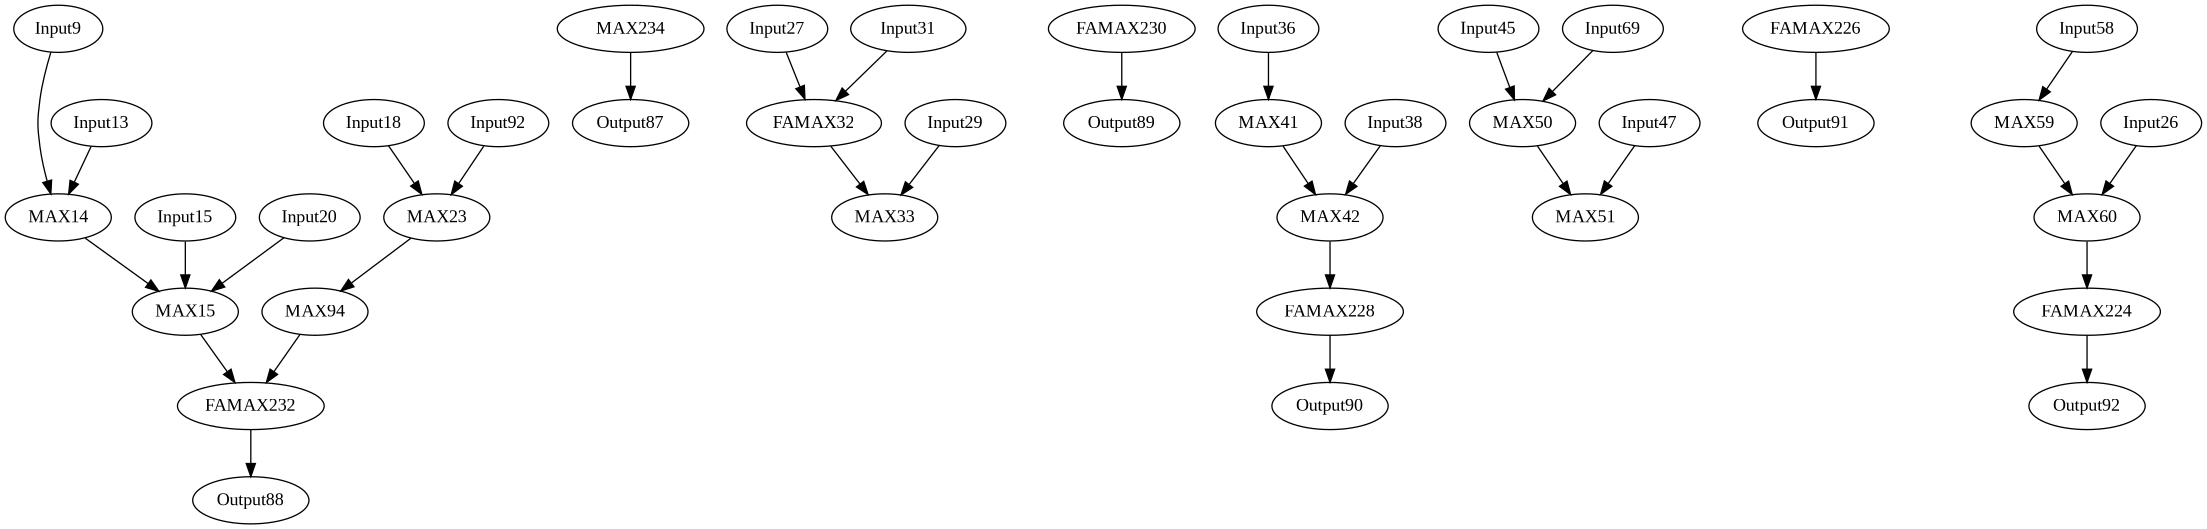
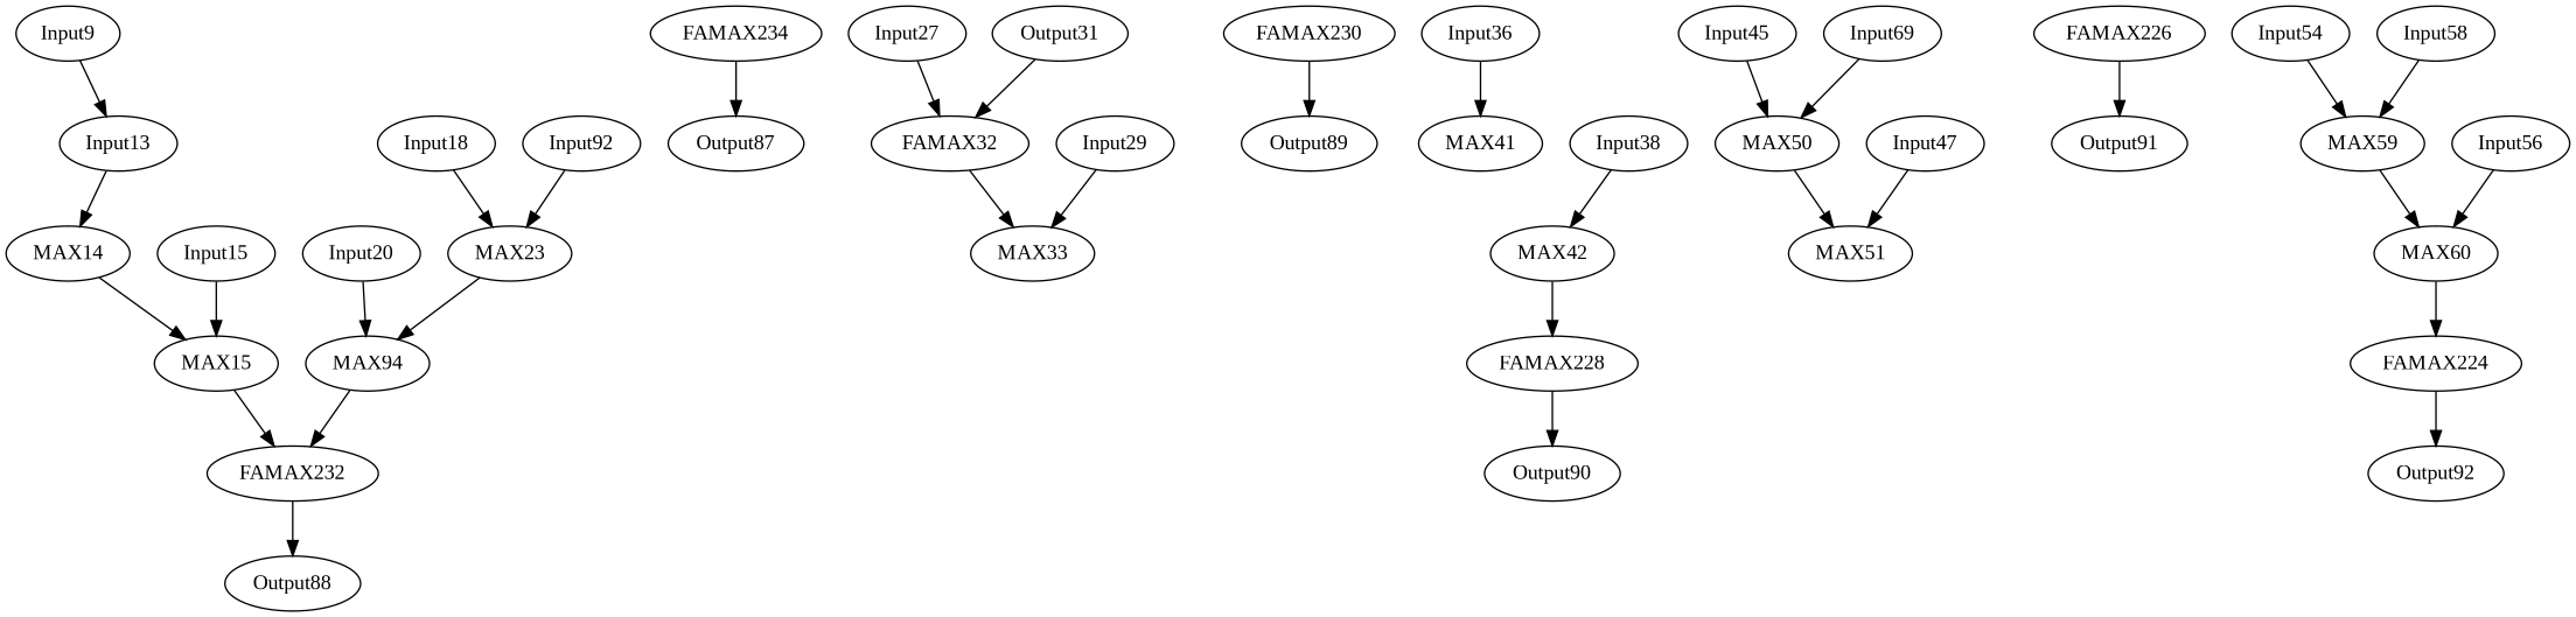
  digraph {
    fontname="Liberation Serif"
    node [fontname="Liberation Serif" opcode=input]
    edge [fontname="Liberation Serif" operand=0]
    Input9 [offset="0, 0" pattern="110, 3, -216, 27, -104, 27" ref_name=A0]
    MAX14 [opcode=fmax]
    MAX15 [opcode=fmax]
    n4 [label=Input15 offset="0, 2" pattern="110, 3, -216, 27, -104, 27" ref_name=A0]
    FAMAX232 [acc_first=1 acc_params="0, 3, 1, 729" opcode=famax]
    Input13 [offset="0, 4" pattern="110, 3, -216, 27, -104, 27" ref_name=A0]
-   FAMAX234 [acc_first=1 acc_params="0, 3, 1, 729" opcode=famax label=MAX234]
+   FAMAX234 [acc_first=1 acc_params="0, 3, 1, 729" opcode=famax]
    Output87 [offset="0, 0" opcode=output pattern="0, 3, 2, 27, 2, 27" ref_name=R0]
    Input18 [offset="0, 0" pattern="110, 3, -216, 27, -104, 27" ref_name=A1]
    MAX23 [opcode=fmax]
    n11 [label=MAX94 opcode=fmax]
    Input20 [offset="0, 2" pattern="110, 3, -216, 27, -104, 27" ref_name=A1]
    n13 [label=Input92 offset="0, 4" pattern="110, 3, -216, 27, -104, 27" ref_name=A1]
    Output88 [offset="0, 0" opcode=output pattern="0, 3, 2, 27, 2, 27" ref_name=R1]
    Input27 [offset="0, 0" pattern="110, 3, -216, 27, -104, 27" ref_name=A2]
    n16 [label=FAMAX32 opcode=fmax]
    MAX33 [opcode=fmax]
    Input29 [offset="0, 2" pattern="110, 3, -216, 27, -104, 27" ref_name=A2]
-   Input31 [offset="0, 4" pattern="110, 3, -216, 27, -104, 27" ref_name=A2]
+   Input31 [offset="0, 4" pattern="110, 3, -216, 27, -104, 27" ref_name=A2 label=Output31]
    FAMAX230 [acc_first=1 acc_params="0, 3, 1, 729" opcode=famax]
    Output89 [offset="0, 0" opcode=output pattern="0, 3, 2, 27, 2, 27" ref_name=R2]
    Input36 [offset="0, 0" pattern="110, 3, -216, 27, -104, 27" ref_name=A3]
    MAX41 [opcode=fmax]
    MAX42 [opcode=fmax]
    Input38 [offset="0, 2" pattern="110, 3, -216, 27, -104, 27" ref_name=A3]
    FAMAX228 [acc_first=1 acc_params="0, 3, 1, 729" opcode=famax]
    Output90 [offset="0, 0" opcode=output pattern="0, 3, 2, 27, 2, 27" ref_name=R3]
    Input45 [offset="0, 0" pattern="110, 3, -216, 27, -104, 27" ref_name=A4]
    MAX50 [opcode=fmax]
    MAX51 [opcode=fmax]
    Input47 [offset="0, 2" pattern="110, 3, -216, 27, -104, 27" ref_name=A4]
    n32 [label=Input69 offset="0, 4" pattern="110, 3, -216, 27, -104, 27" ref_name=A4]
    FAMAX226 [acc_first=1 acc_params="0, 3, 1, 729" opcode=famax]
    Output91 [offset="0, 0" opcode=output pattern="0, 3, 2, 27, 2, 27" ref_name=R4]
+   Input54 [offset="0, 0" pattern="110, 3, -216, 27, -104, 27" ref_name=A5]
    MAX59 [opcode=fmax]
    MAX60 [opcode=fmax]
-   Input56 [offset="0, 2" pattern="110, 3, -216, 27, -104, 27" ref_name=A5 label=Input26]
+   Input56 [offset="0, 2" pattern="110, 3, -216, 27, -104, 27" ref_name=A5]
    FAMAX224 [acc_first=1 acc_params="0, 3, 1, 729" opcode=famax]
    Input58 [offset="0, 4" pattern="110, 3, -216, 27, -104, 27" ref_name=A5]
    Output92 [offset="0, 0" opcode=output pattern="0, 3, 2, 27, 2, 27" ref_name=R5]
-   Input9 -> MAX14
+   Input9 -> Input13
    MAX14 -> MAX15
    MAX15 -> FAMAX232
    n4 -> MAX15 [operand=1]
    FAMAX232 -> Output88
    Input13 -> MAX14 [operand=1]
    FAMAX234 -> Output87
    Input18 -> MAX23
    MAX23 -> n11
    n11 -> FAMAX232
-   Input20 -> MAX15 [operand=1]
+   Input20 -> n11 [operand=1]
    n13 -> MAX23 [operand=1]
    Input27 -> n16
    n16 -> MAX33
    Input29 -> MAX33 [operand=1]
    Input31 -> n16 [operand=1]
    FAMAX230 -> Output89
    Input36 -> MAX41
-   MAX41 -> MAX42
    MAX42 -> FAMAX228
    Input38 -> MAX42 [operand=1]
    FAMAX228 -> Output90
    Input45 -> MAX50
    MAX50 -> MAX51
    Input47 -> MAX51 [operand=1]
    n32 -> MAX50 [operand=1]
    FAMAX226 -> Output91
+   Input54 -> MAX59
    MAX59 -> MAX60
    MAX60 -> FAMAX224
    Input56 -> MAX60 [operand=1]
    FAMAX224 -> Output92
    Input58 -> MAX59 [operand=1]
  }
